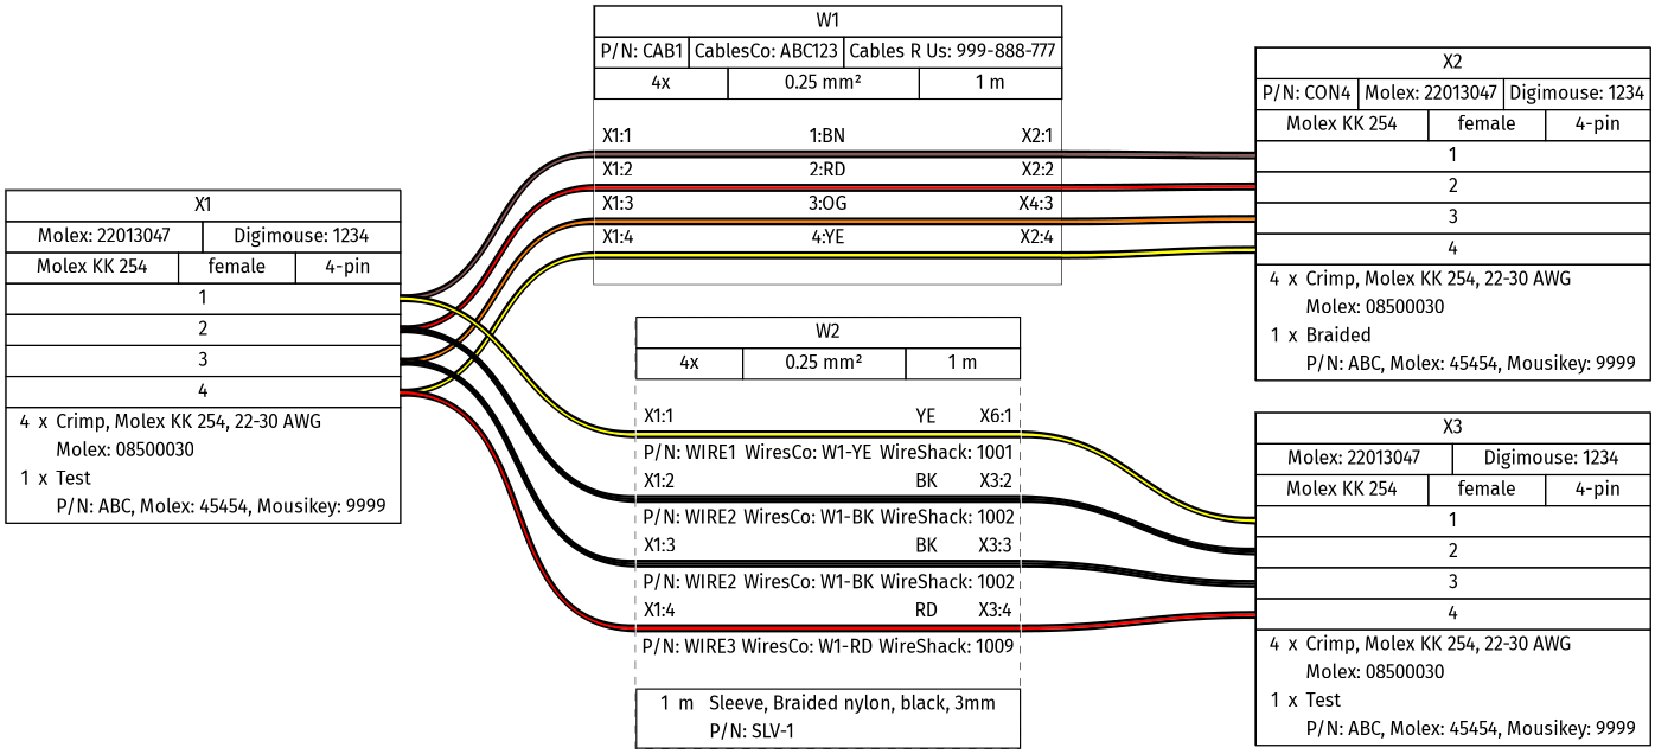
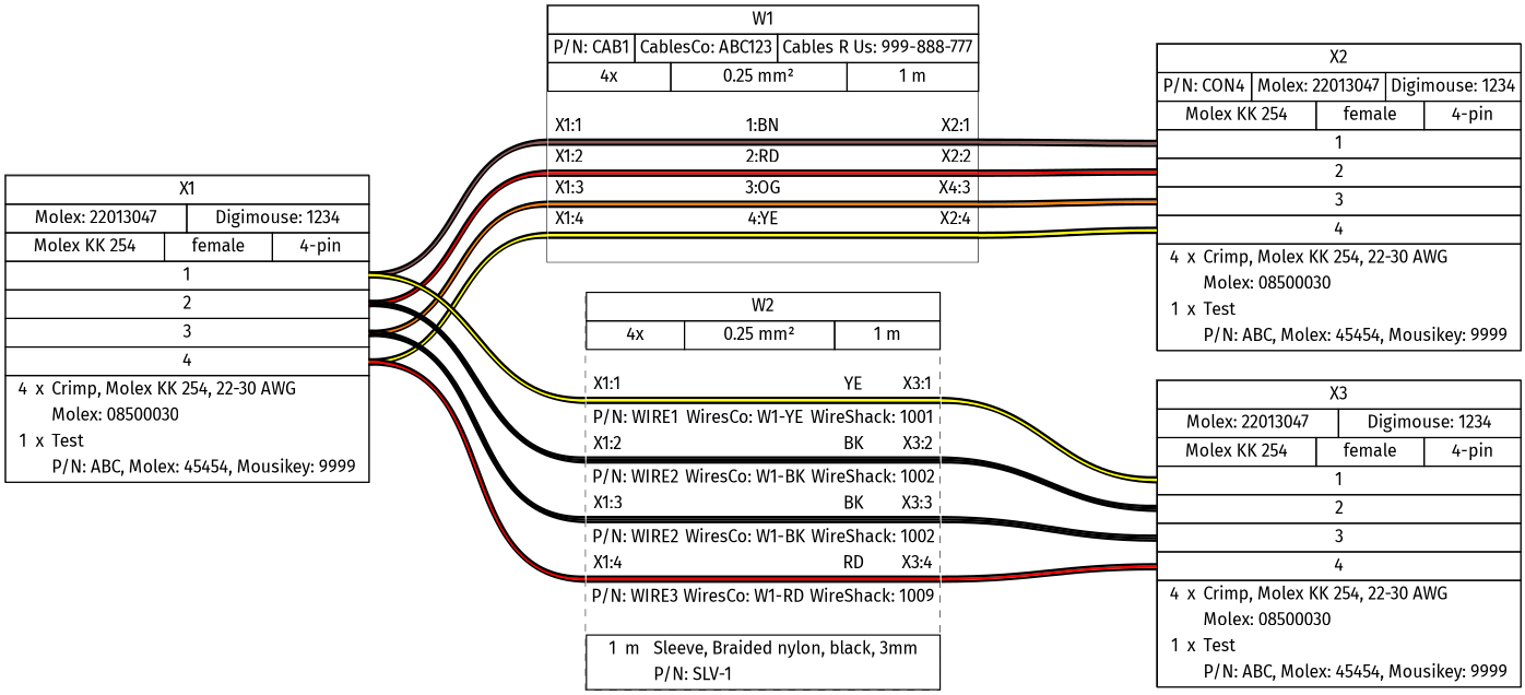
  graph {
    bgcolor="#FFFFFF"
    fontname="Fira Sans"
    nodesep=0.33
    rankdir=LR
    ranksep=2
    node [fillcolor="#FFFFFF" fontname="Fira Sans" margin=0 shape=box style=filled]
    edge [color="#000000:#FF0000:#000000" fontname="Fira Sans" headport="w1:w" style=bold tailport="p1r:e"]
    n1 [height=0 label=< <table border="0" cellspacing="0" cellpadding="0" bgcolor="#FFFFFF">  <tr>   <td>    <table border="0" cellborder="1" cellpadding="3" cellspacing="0">     <tr>      <td>X1</td>     </tr>    </table>   </td>  </tr>  <tr>   <td>    <table border="0" cellborder="1" cellpadding="3" cellspacing="0">     <tr>      <td>Molex: 22013047</td>      <td>Digimouse: 1234</td>     </tr>    </table>   </td>  </tr>  <tr>   <td>    <table border="0" cellborder="1" cellpadding="3" cellspacing="0">     <tr>      <td>Molex KK 254</td>      <td>female</td>      <td>4-pin</td>     </tr>    </table>   </td>  </tr>  <tr>   <td>    <table border="0" cellborder="1" cellpadding="3" cellspacing="0">     <tr>            <td port="p1r">1</td>     </tr>     <tr>            <td port="p2r">2</td>     </tr>     <tr>            <td port="p3r">3</td>     </tr>     <tr>            <td port="p4r">4</td>     </tr>    </table>   </td>  </tr>  <tr>   <td>    <table border="1" cellborder="0" cellpadding="3" cellspacing="0">     <tr>      <td></td>      <td align="right">4</td>      <td align="left">x</td>      <td align="left">Crimp, Molex KK 254, 22-30 AWG</td>      <td align="left"></td>     </tr>     <tr>      <td colspan="3"></td>      <td align="left">Molex: 08500030</td>      <td></td>     </tr>     <tr>      <td></td>      <td align="right">1</td>      <td align="left">x</td>      <td align="left">Test</td>      <td align="left"></td>     </tr>     <tr>      <td colspan="3"></td>      <td align="left">P/N: ABC, Molex: 45454, Mousikey: 9999</td>      <td></td>     </tr>    </table>   </td>  </tr> </table> > width=0]
    n2 [height=0 label=< <table border="0" cellspacing="0" cellpadding="0" bgcolor="#FFFFFF">  <tr>   <td>    <table border="0" cellborder="1" cellpadding="3" cellspacing="0">     <tr>      <td>W1</td>     </tr>    </table>   </td>  </tr>  <tr>   <td>    <table border="0" cellborder="1" cellpadding="3" cellspacing="0">     <tr>      <td>P/N: CAB1</td>      <td>CablesCo: ABC123</td>      <td>Cables R Us: 999-888-777</td>     </tr>    </table>   </td>  </tr>  <tr>   <td>    <table border="0" cellborder="1" cellpadding="3" cellspacing="0">     <tr>      <td>4x</td>      <td>0.25 mm²</td>      <td>1 m</td>     </tr>    </table>   </td>  </tr>  <tr>   <td>    <table border="0" cellborder="0" cellspacing="0">     <tr>      <td>&nbsp;</td>     </tr>     <tr>      <td align="left"> X1:1</td>      <td> </td>      <td>1:BN</td>      <td> </td>      <td align="right">X2:1 </td>     </tr>     <tr>      <td border="0" cellspacing="0" cellpadding="0" colspan="5" height="6" port="w1">       <table border="0" cellborder="0" cellspacing="0">        <tr>         <td bgcolor="#000000" border="0" cellpadding="0" colspan="5" height="2"></td>        </tr>        <tr>         <td bgcolor="#895956" border="0" cellpadding="0" colspan="5" height="2"></td>        </tr>        <tr>         <td bgcolor="#000000" border="0" cellpadding="0" colspan="5" height="2"></td>        </tr>       </table>      </td>     </tr>     <tr>      <td align="left"> X1:2</td>      <td> </td>      <td>2:RD</td>      <td> </td>      <td align="right">X2:2 </td>     </tr>     <tr>      <td border="0" cellspacing="0" cellpadding="0" colspan="5" height="6" port="w2">       <table border="0" cellborder="0" cellspacing="0">        <tr>         <td bgcolor="#000000" border="0" cellpadding="0" colspan="5" height="2"></td>        </tr>        <tr>         <td bgcolor="#FF0000" border="0" cellpadding="0" colspan="5" height="2"></td>        </tr>        <tr>         <td bgcolor="#000000" border="0" cellpadding="0" colspan="5" height="2"></td>        </tr>       </table>      </td>     </tr>     <tr>      <td align="left"> X1:3</td>      <td> </td>      <td>3:OG</td>      <td> </td>      <td align="right">X4:3 </td>     </tr>     <tr>      <td border="0" cellspacing="0" cellpadding="0" colspan="5" height="6" port="w3">       <table border="0" cellborder="0" cellspacing="0">        <tr>         <td bgcolor="#000000" border="0" cellpadding="0" colspan="5" height="2"></td>        </tr>        <tr>         <td bgcolor="#FF8000" border="0" cellpadding="0" colspan="5" height="2"></td>        </tr>        <tr>         <td bgcolor="#000000" border="0" cellpadding="0" colspan="5" height="2"></td>        </tr>       </table>      </td>     </tr>     <tr>      <td align="left"> X1:4</td>      <td> </td>      <td>4:YE</td>      <td> </td>      <td align="right">X2:4 </td>     </tr>     <tr>      <td border="0" cellspacing="0" cellpadding="0" colspan="5" height="6" port="w4">       <table border="0" cellborder="0" cellspacing="0">        <tr>         <td bgcolor="#000000" border="0" cellpadding="0" colspan="5" height="2"></td>        </tr>        <tr>         <td bgcolor="#FFFF00" border="0" cellpadding="0" colspan="5" height="2"></td>        </tr>        <tr>         <td bgcolor="#000000" border="0" cellpadding="0" colspan="5" height="2"></td>        </tr>       </table>      </td>     </tr>     <tr>      <td>&nbsp;</td>     </tr>    </table>   </td>  </tr> </table> > width=0]
-   n3 [height=0 label=< <table border="0" cellspacing="0" cellpadding="0" bgcolor="#FFFFFF">  <tr>   <td>    <table border="0" cellborder="1" cellpadding="3" cellspacing="0">     <tr>      <td>W2</td>     </tr>    </table>   </td>  </tr>  <tr>   <td>    <table border="0" cellborder="1" cellpadding="3" cellspacing="0">     <tr>      <td>4x</td>      <td>0.25 mm²</td>      <td>1 m</td>     </tr>    </table>   </td>  </tr>  <tr>   <td>    <table border="0" cellborder="0" cellspacing="0">     <tr>      <td>&nbsp;</td>     </tr>     <tr>      <td align="left"> X1:1</td>      <td> </td>      <td></td>      <td>YE</td>      <td> </td>      <td align="right">X6:1 </td>     </tr>     <tr>      <td border="0" cellspacing="0" cellpadding="0" colspan="6" height="6" port="w1">       <table border="0" cellborder="0" cellspacing="0">        <tr>         <td bgcolor="#000000" border="0" cellpadding="0" colspan="6" height="2"></td>        </tr>        <tr>         <td bgcolor="#FFFF00" border="0" cellpadding="0" colspan="6" height="2"></td>        </tr>        <tr>         <td bgcolor="#000000" border="0" cellpadding="0" colspan="6" height="2"></td>        </tr>       </table>      </td>     </tr>     <tr>      <td colspan="6">       <table border="0" cellborder="0" cellspacing="0">        <tr>         <td>P/N: WIRE1</td>         <td>WiresCo: W1-YE</td>         <td>WireShack: 1001</td>        </tr>       </table>      </td>     </tr>     <tr>      <td align="left"> X1:2</td>      <td> </td>      <td></td>      <td>BK</td>      <td> </td>      <td align="right">X3:2 </td>     </tr>     <tr>      <td border="0" cellspacing="0" cellpadding="0" colspan="6" height="6" port="w2">       <table border="0" cellborder="0" cellspacing="0">        <tr>         <td bgcolor="#000000" border="0" cellpadding="0" colspan="6" height="2"></td>        </tr>        <tr>         <td bgcolor="#000000" border="0" cellpadding="0" colspan="6" height="2"></td>        </tr>        <tr>         <td bgcolor="#000000" border="0" cellpadding="0" colspan="6" height="2"></td>        </tr>       </table>      </td>     </tr>     <tr>      <td colspan="6">       <table border="0" cellborder="0" cellspacing="0">        <tr>         <td>P/N: WIRE2</td>         <td>WiresCo: W1-BK</td>         <td>WireShack: 1002</td>        </tr>       </table>      </td>     </tr>     <tr>      <td align="left"> X1:3</td>      <td> </td>      <td></td>      <td>BK</td>      <td> </td>      <td align="right">X3:3 </td>     </tr>     <tr>      <td border="0" cellspacing="0" cellpadding="0" colspan="6" height="6" port="w3">       <table border="0" cellborder="0" cellspacing="0">        <tr>         <td bgcolor="#000000" border="0" cellpadding="0" colspan="6" height="2"></td>        </tr>        <tr>         <td bgcolor="#000000" border="0" cellpadding="0" colspan="6" height="2"></td>        </tr>        <tr>         <td bgcolor="#000000" border="0" cellpadding="0" colspan="6" height="2"></td>        </tr>       </table>      </td>     </tr>     <tr>      <td colspan="6">       <table border="0" cellborder="0" cellspacing="0">        <tr>         <td>P/N: WIRE2</td>         <td>WiresCo: W1-BK</td>         <td>WireShack: 1002</td>        </tr>       </table>      </td>     </tr>     <tr>      <td align="left"> X1:4</td>      <td> </td>      <td></td>      <td>RD</td>      <td> </td>      <td align="right">X3:4 </td>     </tr>     <tr>      <td border="0" cellspacing="0" cellpadding="0" colspan="6" height="6" port="w4">       <table border="0" cellborder="0" cellspacing="0">        <tr>         <td bgcolor="#000000" border="0" cellpadding="0" colspan="6" height="2"></td>        </tr>        <tr>         <td bgcolor="#FF0000" border="0" cellpadding="0" colspan="6" height="2"></td>        </tr>        <tr>         <td bgcolor="#000000" border="0" cellpadding="0" colspan="6" height="2"></td>        </tr>       </table>      </td>     </tr>     <tr>      <td colspan="6">       <table border="0" cellborder="0" cellspacing="0">        <tr>         <td>P/N: WIRE3</td>         <td>WiresCo: W1-RD</td>         <td>WireShack: 1009</td>        </tr>       </table>      </td>     </tr>     <tr>      <td>&nbsp;</td>     </tr>    </table>   </td>  </tr>  <tr>   <td>    <table border="1" cellborder="0" cellpadding="3" cellspacing="0">     <tr>      <td></td>      <td align="right">1</td>      <td align="left">m</td>      <td align="left">Sleeve, Braided nylon, black, 3mm</td>      <td align="left"></td>     </tr>     <tr>      <td colspan="3"></td>      <td align="left">P/N: SLV-1</td>      <td></td>     </tr>    </table>   </td>  </tr> </table> > style="filled,dashed" width=0]
-   n4 [height=0 label=< <table border="0" cellspacing="0" cellpadding="0" bgcolor="#FFFFFF">  <tr>   <td>    <table border="0" cellborder="1" cellpadding="3" cellspacing="0">     <tr>      <td>X2</td>     </tr>    </table>   </td>  </tr>  <tr>   <td>    <table border="0" cellborder="1" cellpadding="3" cellspacing="0">     <tr>      <td>P/N: CON4</td>      <td>Molex: 22013047</td>      <td>Digimouse: 1234</td>     </tr>    </table>   </td>  </tr>  <tr>   <td>    <table border="0" cellborder="1" cellpadding="3" cellspacing="0">     <tr>      <td>Molex KK 254</td>      <td>female</td>      <td>4-pin</td>     </tr>    </table>   </td>  </tr>  <tr>   <td>    <table border="0" cellborder="1" cellpadding="3" cellspacing="0">     <tr>      <td port="p1l">1</td>           </tr>     <tr>      <td port="p2l">2</td>           </tr>     <tr>      <td port="p3l">3</td>           </tr>     <tr>      <td port="p4l">4</td>           </tr>    </table>   </td>  </tr>  <tr>   <td>    <table border="1" cellborder="0" cellpadding="3" cellspacing="0">     <tr>      <td></td>      <td align="right">4</td>      <td align="left">x</td>      <td align="left">Crimp, Molex KK 254, 22-30 AWG</td>      <td align="left"></td>     </tr>     <tr>      <td colspan="3"></td>      <td align="left">Molex: 08500030</td>      <td></td>     </tr>     <tr>      <td></td>      <td align="right">1</td>      <td align="left">x</td>      <td align="left">Braided</td>      <td align="left"></td>     </tr>     <tr>      <td colspan="3"></td>      <td align="left">P/N: ABC, Molex: 45454, Mousikey: 9999</td>      <td></td>     </tr>    </table>   </td>  </tr> </table> > width=0]
+   n3 [height=0 label=< <table border="0" cellspacing="0" cellpadding="0" bgcolor="#FFFFFF">  <tr>   <td>    <table border="0" cellborder="1" cellpadding="3" cellspacing="0">     <tr>      <td>W2</td>     </tr>    </table>   </td>  </tr>  <tr>   <td>    <table border="0" cellborder="1" cellpadding="3" cellspacing="0">     <tr>      <td>4x</td>      <td>0.25 mm²</td>      <td>1 m</td>     </tr>    </table>   </td>  </tr>  <tr>   <td>    <table border="0" cellborder="0" cellspacing="0">     <tr>      <td>&nbsp;</td>     </tr>     <tr>      <td align="left"> X1:1</td>      <td> </td>      <td></td>      <td>YE</td>      <td> </td>      <td align="right">X3:1 </td>     </tr>     <tr>      <td border="0" cellspacing="0" cellpadding="0" colspan="6" height="6" port="w1">       <table border="0" cellborder="0" cellspacing="0">        <tr>         <td bgcolor="#000000" border="0" cellpadding="0" colspan="6" height="2"></td>        </tr>        <tr>         <td bgcolor="#FFFF00" border="0" cellpadding="0" colspan="6" height="2"></td>        </tr>        <tr>         <td bgcolor="#000000" border="0" cellpadding="0" colspan="6" height="2"></td>        </tr>       </table>      </td>     </tr>     <tr>      <td colspan="6">       <table border="0" cellborder="0" cellspacing="0">        <tr>         <td>P/N: WIRE1</td>         <td>WiresCo: W1-YE</td>         <td>WireShack: 1001</td>        </tr>       </table>      </td>     </tr>     <tr>      <td align="left"> X1:2</td>      <td> </td>      <td></td>      <td>BK</td>      <td> </td>      <td align="right">X3:2 </td>     </tr>     <tr>      <td border="0" cellspacing="0" cellpadding="0" colspan="6" height="6" port="w2">       <table border="0" cellborder="0" cellspacing="0">        <tr>         <td bgcolor="#000000" border="0" cellpadding="0" colspan="6" height="2"></td>        </tr>        <tr>         <td bgcolor="#000000" border="0" cellpadding="0" colspan="6" height="2"></td>        </tr>        <tr>         <td bgcolor="#000000" border="0" cellpadding="0" colspan="6" height="2"></td>        </tr>       </table>      </td>     </tr>     <tr>      <td colspan="6">       <table border="0" cellborder="0" cellspacing="0">        <tr>         <td>P/N: WIRE2</td>         <td>WiresCo: W1-BK</td>         <td>WireShack: 1002</td>        </tr>       </table>      </td>     </tr>     <tr>      <td align="left"> X1:3</td>      <td> </td>      <td></td>      <td>BK</td>      <td> </td>      <td align="right">X3:3 </td>     </tr>     <tr>      <td border="0" cellspacing="0" cellpadding="0" colspan="6" height="6" port="w3">       <table border="0" cellborder="0" cellspacing="0">        <tr>         <td bgcolor="#000000" border="0" cellpadding="0" colspan="6" height="2"></td>        </tr>        <tr>         <td bgcolor="#000000" border="0" cellpadding="0" colspan="6" height="2"></td>        </tr>        <tr>         <td bgcolor="#000000" border="0" cellpadding="0" colspan="6" height="2"></td>        </tr>       </table>      </td>     </tr>     <tr>      <td colspan="6">       <table border="0" cellborder="0" cellspacing="0">        <tr>         <td>P/N: WIRE2</td>         <td>WiresCo: W1-BK</td>         <td>WireShack: 1002</td>        </tr>       </table>      </td>     </tr>     <tr>      <td align="left"> X1:4</td>      <td> </td>      <td></td>      <td>RD</td>      <td> </td>      <td align="right">X3:4 </td>     </tr>     <tr>      <td border="0" cellspacing="0" cellpadding="0" colspan="6" height="6" port="w4">       <table border="0" cellborder="0" cellspacing="0">        <tr>         <td bgcolor="#000000" border="0" cellpadding="0" colspan="6" height="2"></td>        </tr>        <tr>         <td bgcolor="#FF0000" border="0" cellpadding="0" colspan="6" height="2"></td>        </tr>        <tr>         <td bgcolor="#000000" border="0" cellpadding="0" colspan="6" height="2"></td>        </tr>       </table>      </td>     </tr>     <tr>      <td colspan="6">       <table border="0" cellborder="0" cellspacing="0">        <tr>         <td>P/N: WIRE3</td>         <td>WiresCo: W1-RD</td>         <td>WireShack: 1009</td>        </tr>       </table>      </td>     </tr>     <tr>      <td>&nbsp;</td>     </tr>    </table>   </td>  </tr>  <tr>   <td>    <table border="1" cellborder="0" cellpadding="3" cellspacing="0">     <tr>      <td></td>      <td align="right">1</td>      <td align="left">m</td>      <td align="left">Sleeve, Braided nylon, black, 3mm</td>      <td align="left"></td>     </tr>     <tr>      <td colspan="3"></td>      <td align="left">P/N: SLV-1</td>      <td></td>     </tr>    </table>   </td>  </tr> </table> > style="filled,dashed" width=0]
+   n4 [height=0 label=< <table border="0" cellspacing="0" cellpadding="0" bgcolor="#FFFFFF">  <tr>   <td>    <table border="0" cellborder="1" cellpadding="3" cellspacing="0">     <tr>      <td>X2</td>     </tr>    </table>   </td>  </tr>  <tr>   <td>    <table border="0" cellborder="1" cellpadding="3" cellspacing="0">     <tr>      <td>P/N: CON4</td>      <td>Molex: 22013047</td>      <td>Digimouse: 1234</td>     </tr>    </table>   </td>  </tr>  <tr>   <td>    <table border="0" cellborder="1" cellpadding="3" cellspacing="0">     <tr>      <td>Molex KK 254</td>      <td>female</td>      <td>4-pin</td>     </tr>    </table>   </td>  </tr>  <tr>   <td>    <table border="0" cellborder="1" cellpadding="3" cellspacing="0">     <tr>      <td port="p1l">1</td>           </tr>     <tr>      <td port="p2l">2</td>           </tr>     <tr>      <td port="p3l">3</td>           </tr>     <tr>      <td port="p4l">4</td>           </tr>    </table>   </td>  </tr>  <tr>   <td>    <table border="1" cellborder="0" cellpadding="3" cellspacing="0">     <tr>      <td></td>      <td align="right">4</td>      <td align="left">x</td>      <td align="left">Crimp, Molex KK 254, 22-30 AWG</td>      <td align="left"></td>     </tr>     <tr>      <td colspan="3"></td>      <td align="left">Molex: 08500030</td>      <td></td>     </tr>     <tr>      <td></td>      <td align="right">1</td>      <td align="left">x</td>      <td align="left">Test</td>      <td align="left"></td>     </tr>     <tr>      <td colspan="3"></td>      <td align="left">P/N: ABC, Molex: 45454, Mousikey: 9999</td>      <td></td>     </tr>    </table>   </td>  </tr> </table> > width=0]
    n5 [height=0 label=< <table border="0" cellspacing="0" cellpadding="0" bgcolor="#FFFFFF">  <tr>   <td>    <table border="0" cellborder="1" cellpadding="3" cellspacing="0">     <tr>      <td>X3</td>     </tr>    </table>   </td>  </tr>  <tr>   <td>    <table border="0" cellborder="1" cellpadding="3" cellspacing="0">     <tr>      <td>Molex: 22013047</td>      <td>Digimouse: 1234</td>     </tr>    </table>   </td>  </tr>  <tr>   <td>    <table border="0" cellborder="1" cellpadding="3" cellspacing="0">     <tr>      <td>Molex KK 254</td>      <td>female</td>      <td>4-pin</td>     </tr>    </table>   </td>  </tr>  <tr>   <td>    <table border="0" cellborder="1" cellpadding="3" cellspacing="0">     <tr>      <td port="p1l">1</td>           </tr>     <tr>      <td port="p2l">2</td>           </tr>     <tr>      <td port="p3l">3</td>           </tr>     <tr>      <td port="p4l">4</td>           </tr>    </table>   </td>  </tr>  <tr>   <td>    <table border="1" cellborder="0" cellpadding="3" cellspacing="0">     <tr>      <td></td>      <td align="right">4</td>      <td align="left">x</td>      <td align="left">Crimp, Molex KK 254, 22-30 AWG</td>      <td align="left"></td>     </tr>     <tr>      <td colspan="3"></td>      <td align="left">Molex: 08500030</td>      <td></td>     </tr>     <tr>      <td></td>      <td align="right">1</td>      <td align="left">x</td>      <td align="left">Test</td>      <td align="left"></td>     </tr>     <tr>      <td colspan="3"></td>      <td align="left">P/N: ABC, Molex: 45454, Mousikey: 9999</td>      <td></td>     </tr>    </table>   </td>  </tr> </table> > width=0]
    n1 -- n2 [color="#000000:#895956:#000000"]
    n1 -- n2 [headport="w2:w" tailport="p2r:e"]
    n1 -- n2 [color="#000000:#FF8000:#000000" headport="w3:w" tailport="p3r:e"]
    n1 -- n2 [color="#000000:#FFFF00:#000000" headport="w4:w" tailport="p4r:e"]
    n1 -- n3 [color="#000000:#FFFF00:#000000"]
    n1 -- n3 [color="#000000:#000000:#000000" headport="w2:w" tailport="p2r:e"]
    n1 -- n3 [color="#000000:#000000:#000000" headport="w3:w" tailport="p3r:e"]
    n1 -- n3 [headport="w4:w" tailport="p4r:e"]
    n2 -- n4 [color="#000000:#895956:#000000" headport="p1l:w" tailport="w1:e"]
    n2 -- n4 [headport="p2l:w" tailport="w2:e"]
    n2 -- n4 [color="#000000:#FF8000:#000000" headport="p3l:w" tailport="w3:e"]
    n2 -- n4 [color="#000000:#FFFF00:#000000" headport="p4l:w" tailport="w4:e"]
    n3 -- n5 [color="#000000:#FFFF00:#000000" headport="p1l:w" tailport="w1:e"]
    n3 -- n5 [color="#000000:#000000:#000000" headport="p2l:w" tailport="w2:e"]
    n3 -- n5 [color="#000000:#000000:#000000" headport="p3l:w" tailport="w3:e"]
    n3 -- n5 [headport="p4l:w" tailport="w4:e"]
  }
